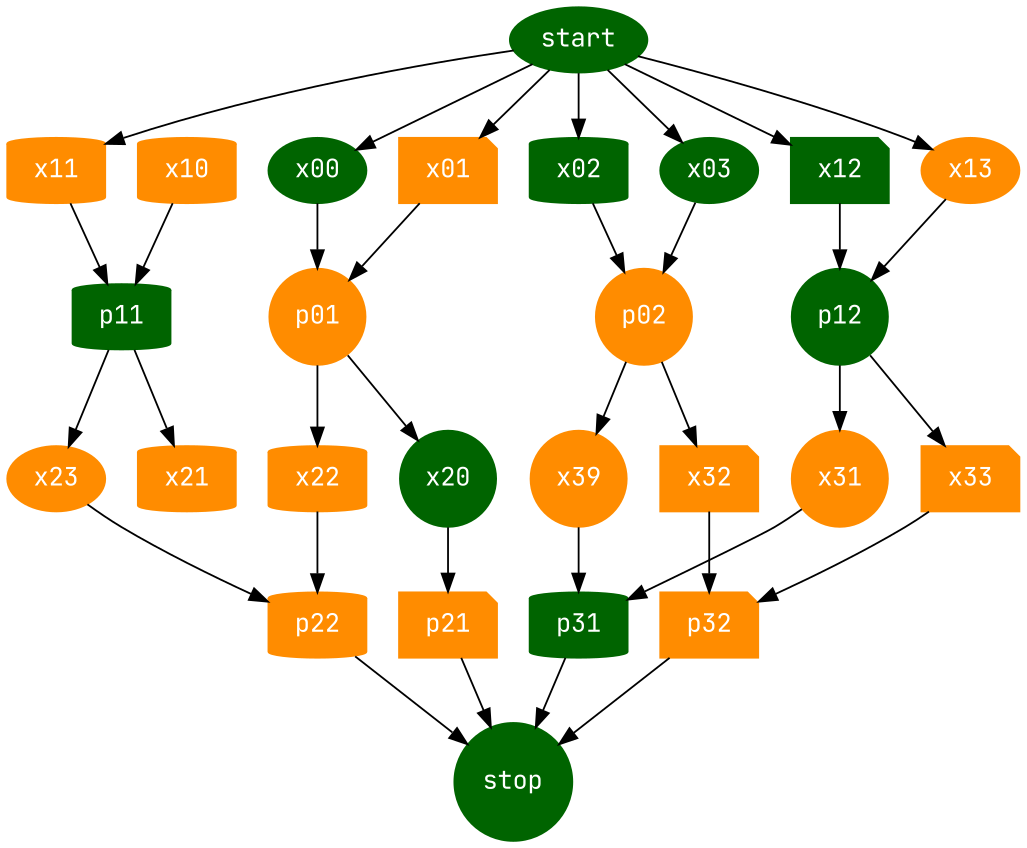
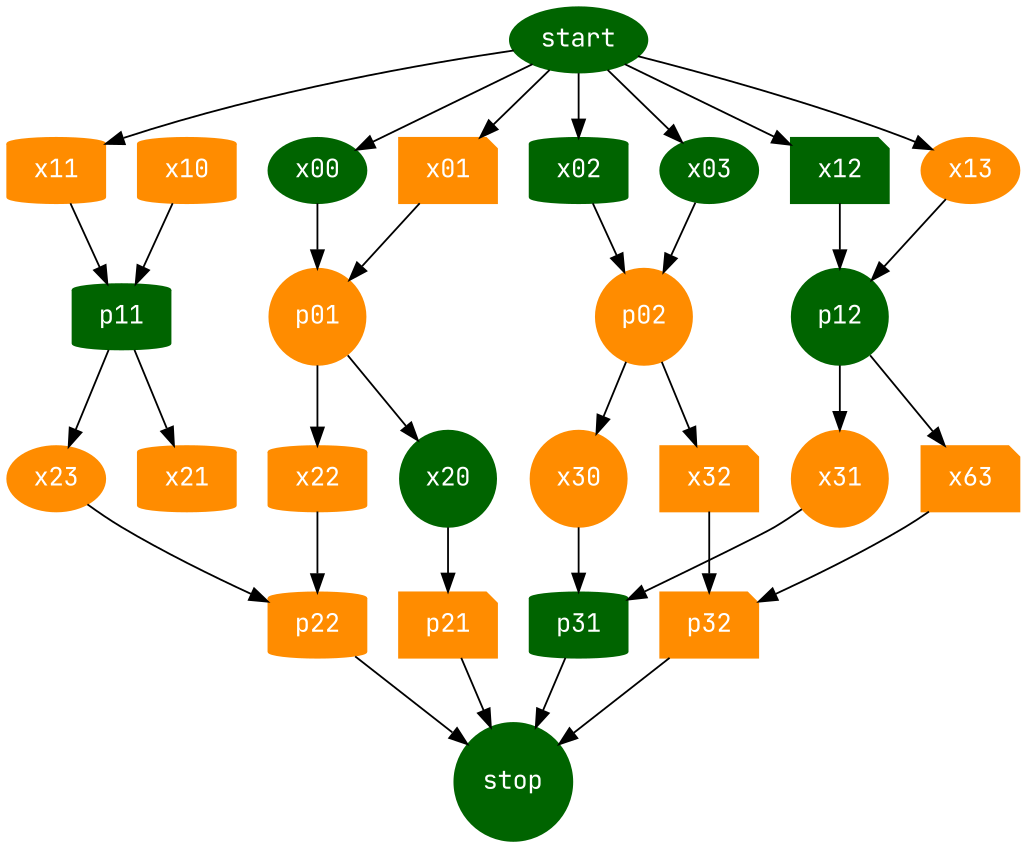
  digraph {
    fontname="JetBrains Mono"
    node [color=darkorange fontcolor=white fontname="JetBrains Mono" shape=cylinder style=filled]
    edge [fontname="JetBrains Mono"]
    n1 [color=darkgreen label=start shape=ellipse]
    n2 [color=darkgreen label=x00 shape=ellipse]
    n3 [label=x01 shape=note]
    n4 [color=darkgreen label=x02]
    n5 [color=darkgreen label=x03 shape=ellipse]
    n6 [label=x11]
    n7 [color=darkgreen label=x12 shape=note]
    n8 [label=x13 shape=ellipse]
    n9 [label=p01 shape=circle]
    n10 [label=p02 shape=circle]
    n11 [label=x10]
    n12 [color=darkgreen label=p11]
    n13 [color=darkgreen label=p12 shape=circle]
    n14 [color=darkgreen label=x20 shape=circle]
    n15 [label=x22]
-   n16 [label=x39 shape=circle]
+   n16 [label=x30 shape=circle]
    n17 [label=x32 shape=note]
    n18 [label=x21]
    n19 [label=x23 shape=ellipse]
    n20 [label=x31 shape=circle]
-   n21 [label=x33 shape=note]
+   n21 [label=x63 shape=note]
    n22 [label=p21 shape=note]
    n23 [label=p22]
    n24 [color=darkgreen label=p31]
    n25 [label=p32 shape=note]
    n26 [color=darkgreen label=stop shape=circle]
    n1 -> n2
    n1 -> n3
    n1 -> n4
    n1 -> n5
    n1 -> n6
    n1 -> n7
    n1 -> n8
    n2 -> n9
    n3 -> n9
    n4 -> n10
    n5 -> n10
    n6 -> n12
    n7 -> n13
    n8 -> n13
    n9 -> n14
    n9 -> n15
    n10 -> n16
    n10 -> n17
    n11 -> n12
    n12 -> n18
    n12 -> n19
    n13 -> n20
    n13 -> n21
    n14 -> n22
    n15 -> n23
    n16 -> n24
    n17 -> n25
    n19 -> n23
    n20 -> n24
    n21 -> n25
    n22 -> n26
    n23 -> n26
    n24 -> n26
    n25 -> n26
  }
